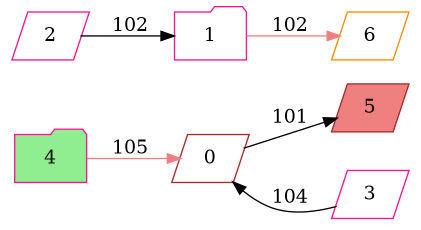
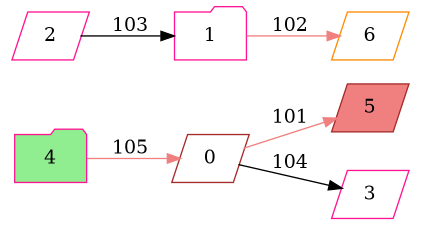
  digraph {
    rankdir=LR
    node [color=deeppink shape=parallelogram]
    edge [color=lightcoral]
    5 [color=brown fillcolor=lightcoral style=filled]
    0 [color=brown]
    1 [shape=folder]
    6 [color=darkorange]
    2
    3
    4 [fillcolor=lightgreen shape=folder style=filled]
-   0 -> 5 [color=black label=101]
+   0 -> 5 [label=101]
    1 -> 6 [label=102]
-   2 -> 1 [label=102 color=""]
-   3 -> 0 [label=104 color=""]
+   2 -> 1 [label=103 color=""]
+   0 -> 3 [label=104 color=""]
    4 -> 0 [label=105]
  }
